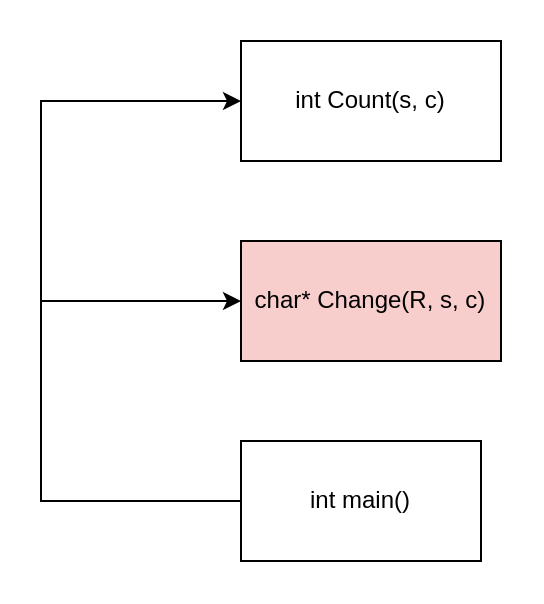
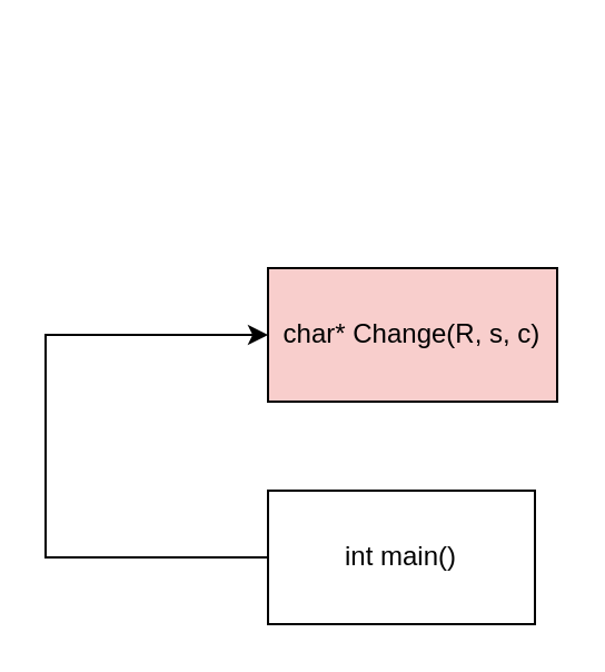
  <mxCell id="0" />
  <mxCell id="1" parent="0" />
  <mxCell id="2" style="edgeStyle=orthogonalEdgeStyle;rounded=0;orthogonalLoop=1;jettySize=auto;html=1;exitX=0;exitY=0.5;exitDx=0;exitDy=0;entryX=0;entryY=0.5;entryDx=0;entryDy=0;" edge="1" parent="1" source="4" target="5"><mxGeometry relative="1" as="geometry"><Array as="points"><mxPoint x="20" y="250" /><mxPoint x="20" y="150" /></Array></mxGeometry></mxCell>
- <mxCell id="3" style="edgeStyle=orthogonalEdgeStyle;rounded=0;orthogonalLoop=1;jettySize=auto;html=1;exitX=0;exitY=0.5;exitDx=0;exitDy=0;entryX=0;entryY=0.5;entryDx=0;entryDy=0;" edge="1" parent="1" source="4" target="6"><mxGeometry relative="1" as="geometry"><Array as="points"><mxPoint x="20" y="250" /><mxPoint x="20" y="50" /></Array></mxGeometry></mxCell>
  <mxCell id="4" value="int main()" style="rounded=0;whiteSpace=wrap;html=1;" vertex="1" parent="1"><mxGeometry x="120" y="220" width="120" height="60" as="geometry" /></mxCell>
  <mxCell id="5" value="char* Change(R, s, c)" style="rounded=0;whiteSpace=wrap;html=1;fillColor=#f8cecc;" vertex="1" parent="1"><mxGeometry x="120" y="120" width="130" height="60" as="geometry" /></mxCell>
- <mxCell id="6" value="int Count(s, c)" style="rounded=0;whiteSpace=wrap;html=1;" vertex="1" parent="1"><mxGeometry x="120" y="20" width="130" height="60" as="geometry" /></mxCell>
